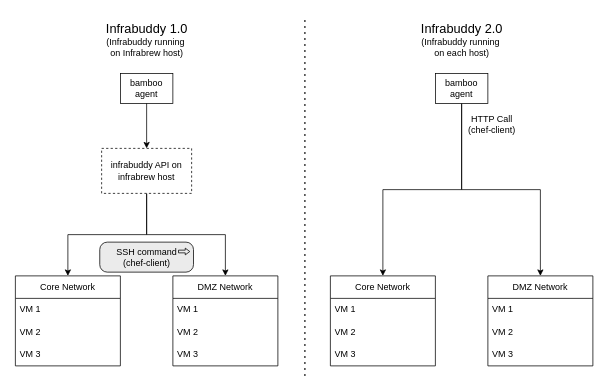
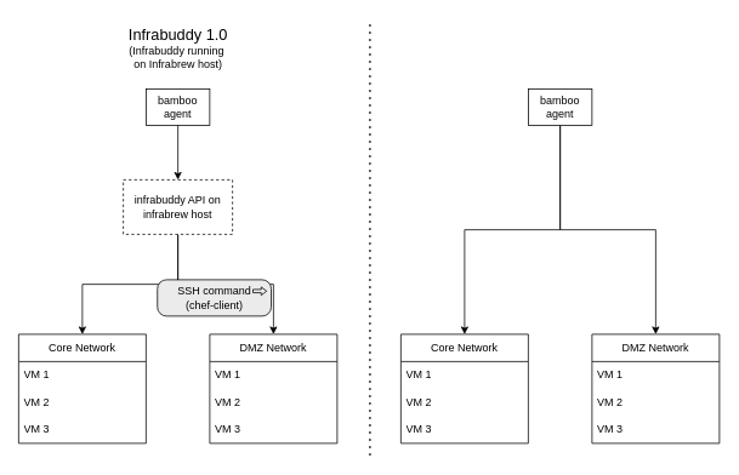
  <mxCell id="0" />
  <mxCell id="1" parent="0" />
  <mxCell id="2" value="" style="endArrow=none;dashed=1;html=1;dashPattern=1 3;strokeWidth=2;rounded=0;" edge="1" parent="1"><mxGeometry width="50" height="50" relative="1" as="geometry"><mxPoint x="406" y="500" as="sourcePoint" /><mxPoint x="406" y="20" as="targetPoint" /></mxGeometry></mxCell>
  <mxCell id="3" value="&lt;font style=&quot;font-size: 17px;&quot;&gt;Infrabuddy 1.0&lt;/font&gt;&lt;div&gt;(Infrabuddy running&amp;nbsp;&lt;/div&gt;&lt;div&gt;on Infrabrew host)&lt;/div&gt;" style="text;html=1;align=center;verticalAlign=middle;resizable=0;points=[];autosize=1;strokeColor=none;fillColor=none;" vertex="1" parent="1"><mxGeometry x="130" y="22" width="130" height="60" as="geometry" /></mxCell>
- <mxCell id="4" value="&lt;div style=&quot;font-size: 17px;&quot;&gt;&lt;font style=&quot;font-size: 17px;&quot;&gt;Infrabuddy 2.0&lt;br&gt;&lt;/font&gt;&lt;/div&gt;&lt;div&gt;&lt;font style=&quot;font-size: 12px;&quot;&gt;(Infrabuddy running&amp;nbsp;&lt;/font&gt;&lt;/div&gt;&lt;div style=&quot;&quot;&gt;on each host)&lt;/div&gt;" style="text;html=1;align=center;verticalAlign=middle;resizable=0;points=[];autosize=1;strokeColor=none;fillColor=none;" vertex="1" parent="1"><mxGeometry x="550" y="22" width="130" height="60" as="geometry" /></mxCell>
  <mxCell id="5" value="bamboo agent" style="rounded=0;whiteSpace=wrap;html=1;" vertex="1" parent="1"><mxGeometry x="160" y="97" width="70" height="40" as="geometry" /></mxCell>
  <mxCell id="6" style="edgeStyle=orthogonalEdgeStyle;rounded=0;orthogonalLoop=1;jettySize=auto;html=1;entryX=0.5;entryY=0;entryDx=0;entryDy=0;" edge="1" parent="1" source="8" target="14"><mxGeometry relative="1" as="geometry"><mxPoint x="90" y="357" as="targetPoint" /></mxGeometry></mxCell>
  <mxCell id="7" style="edgeStyle=orthogonalEdgeStyle;rounded=0;orthogonalLoop=1;jettySize=auto;html=1;entryX=0.5;entryY=0;entryDx=0;entryDy=0;" edge="1" parent="1" source="8" target="10"><mxGeometry relative="1" as="geometry" /></mxCell>
  <mxCell id="8" value="infrabuddy API on infrabrew host" style="whiteSpace=wrap;html=1;dashed=1;" vertex="1" parent="1"><mxGeometry x="135" y="197" width="120" height="60" as="geometry" /></mxCell>
  <mxCell id="9" value="" style="endArrow=classic;html=1;rounded=0;exitX=0.5;exitY=1;exitDx=0;exitDy=0;" edge="1" parent="1" source="5" target="8"><mxGeometry width="50" height="50" relative="1" as="geometry"><mxPoint x="390" y="417" as="sourcePoint" /><mxPoint x="440" y="367" as="targetPoint" /></mxGeometry></mxCell>
  <mxCell id="10" value="DMZ Network" style="swimlane;fontStyle=0;childLayout=stackLayout;horizontal=1;startSize=30;horizontalStack=0;resizeParent=1;resizeParentMax=0;resizeLast=0;collapsible=1;marginBottom=0;whiteSpace=wrap;html=1;" vertex="1" parent="1"><mxGeometry x="230" y="367" width="140" height="120" as="geometry" /></mxCell>
  <mxCell id="11" value="VM 1" style="text;strokeColor=none;fillColor=none;align=left;verticalAlign=middle;spacingLeft=4;spacingRight=4;overflow=hidden;points=[[0,0.5],[1,0.5]];portConstraint=eastwest;rotatable=0;whiteSpace=wrap;html=1;" vertex="1" parent="10"><mxGeometry y="30" width="140" height="30" as="geometry" /></mxCell>
  <mxCell id="12" value="VM 2" style="text;strokeColor=none;fillColor=none;align=left;verticalAlign=middle;spacingLeft=4;spacingRight=4;overflow=hidden;points=[[0,0.5],[1,0.5]];portConstraint=eastwest;rotatable=0;whiteSpace=wrap;html=1;" vertex="1" parent="10"><mxGeometry y="60" width="140" height="30" as="geometry" /></mxCell>
  <mxCell id="13" value="VM 3" style="text;strokeColor=none;fillColor=none;align=left;verticalAlign=middle;spacingLeft=4;spacingRight=4;overflow=hidden;points=[[0,0.5],[1,0.5]];portConstraint=eastwest;rotatable=0;whiteSpace=wrap;html=1;" vertex="1" parent="10"><mxGeometry y="90" width="140" height="30" as="geometry" /></mxCell>
  <mxCell id="14" value="Core Network" style="swimlane;fontStyle=0;childLayout=stackLayout;horizontal=1;startSize=30;horizontalStack=0;resizeParent=1;resizeParentMax=0;resizeLast=0;collapsible=1;marginBottom=0;whiteSpace=wrap;html=1;" vertex="1" parent="1"><mxGeometry x="20" y="367" width="140" height="120" as="geometry" /></mxCell>
  <mxCell id="15" value="VM 1" style="text;strokeColor=none;fillColor=none;align=left;verticalAlign=middle;spacingLeft=4;spacingRight=4;overflow=hidden;points=[[0,0.5],[1,0.5]];portConstraint=eastwest;rotatable=0;whiteSpace=wrap;html=1;" vertex="1" parent="14"><mxGeometry y="30" width="140" height="30" as="geometry" /></mxCell>
  <mxCell id="16" value="VM 2" style="text;strokeColor=none;fillColor=none;align=left;verticalAlign=middle;spacingLeft=4;spacingRight=4;overflow=hidden;points=[[0,0.5],[1,0.5]];portConstraint=eastwest;rotatable=0;whiteSpace=wrap;html=1;" vertex="1" parent="14"><mxGeometry y="60" width="140" height="30" as="geometry" /></mxCell>
  <mxCell id="17" value="VM 3" style="text;strokeColor=none;fillColor=none;align=left;verticalAlign=middle;spacingLeft=4;spacingRight=4;overflow=hidden;points=[[0,0.5],[1,0.5]];portConstraint=eastwest;rotatable=0;whiteSpace=wrap;html=1;" vertex="1" parent="14"><mxGeometry y="90" width="140" height="30" as="geometry" /></mxCell>
  <mxCell id="18" style="edgeStyle=orthogonalEdgeStyle;rounded=0;orthogonalLoop=1;jettySize=auto;html=1;entryX=0.5;entryY=0;entryDx=0;entryDy=0;" edge="1" parent="1" source="20" target="26"><mxGeometry relative="1" as="geometry" /></mxCell>
  <mxCell id="19" style="edgeStyle=orthogonalEdgeStyle;rounded=0;orthogonalLoop=1;jettySize=auto;html=1;entryX=0.5;entryY=0;entryDx=0;entryDy=0;" edge="1" parent="1" source="20" target="22"><mxGeometry relative="1" as="geometry" /></mxCell>
  <mxCell id="20" value="bamboo agent" style="rounded=0;whiteSpace=wrap;html=1;" vertex="1" parent="1"><mxGeometry x="580" y="97" width="70" height="40" as="geometry" /></mxCell>
- <mxCell id="21" value="HTTP Call&lt;div&gt;(chef-client)&lt;/div&gt;" style="text;html=1;align=center;verticalAlign=middle;resizable=0;points=[];autosize=1;strokeColor=none;fillColor=none;" vertex="1" parent="1"><mxGeometry x="610" y="145" width="90" height="40" as="geometry" /></mxCell>
  <mxCell id="22" value="DMZ Network" style="swimlane;fontStyle=0;childLayout=stackLayout;horizontal=1;startSize=30;horizontalStack=0;resizeParent=1;resizeParentMax=0;resizeLast=0;collapsible=1;marginBottom=0;whiteSpace=wrap;html=1;" vertex="1" parent="1"><mxGeometry x="650" y="367" width="140" height="120" as="geometry" /></mxCell>
  <mxCell id="23" value="VM 1" style="text;strokeColor=none;fillColor=none;align=left;verticalAlign=middle;spacingLeft=4;spacingRight=4;overflow=hidden;points=[[0,0.5],[1,0.5]];portConstraint=eastwest;rotatable=0;whiteSpace=wrap;html=1;" vertex="1" parent="22"><mxGeometry y="30" width="140" height="30" as="geometry" /></mxCell>
  <mxCell id="24" value="VM 2" style="text;strokeColor=none;fillColor=none;align=left;verticalAlign=middle;spacingLeft=4;spacingRight=4;overflow=hidden;points=[[0,0.5],[1,0.5]];portConstraint=eastwest;rotatable=0;whiteSpace=wrap;html=1;" vertex="1" parent="22"><mxGeometry y="60" width="140" height="30" as="geometry" /></mxCell>
  <mxCell id="25" value="VM 3" style="text;strokeColor=none;fillColor=none;align=left;verticalAlign=middle;spacingLeft=4;spacingRight=4;overflow=hidden;points=[[0,0.5],[1,0.5]];portConstraint=eastwest;rotatable=0;whiteSpace=wrap;html=1;" vertex="1" parent="22"><mxGeometry y="90" width="140" height="30" as="geometry" /></mxCell>
  <mxCell id="26" value="Core Network" style="swimlane;fontStyle=0;childLayout=stackLayout;horizontal=1;startSize=30;horizontalStack=0;resizeParent=1;resizeParentMax=0;resizeLast=0;collapsible=1;marginBottom=0;whiteSpace=wrap;html=1;" vertex="1" parent="1"><mxGeometry x="440" y="367" width="140" height="120" as="geometry" /></mxCell>
  <mxCell id="27" value="VM 1" style="text;strokeColor=none;fillColor=none;align=left;verticalAlign=middle;spacingLeft=4;spacingRight=4;overflow=hidden;points=[[0,0.5],[1,0.5]];portConstraint=eastwest;rotatable=0;whiteSpace=wrap;html=1;" vertex="1" parent="26"><mxGeometry y="30" width="140" height="30" as="geometry" /></mxCell>
  <mxCell id="28" value="VM 2" style="text;strokeColor=none;fillColor=none;align=left;verticalAlign=middle;spacingLeft=4;spacingRight=4;overflow=hidden;points=[[0,0.5],[1,0.5]];portConstraint=eastwest;rotatable=0;whiteSpace=wrap;html=1;" vertex="1" parent="26"><mxGeometry y="60" width="140" height="30" as="geometry" /></mxCell>
  <mxCell id="29" value="VM 3" style="text;strokeColor=none;fillColor=none;align=left;verticalAlign=middle;spacingLeft=4;spacingRight=4;overflow=hidden;points=[[0,0.5],[1,0.5]];portConstraint=eastwest;rotatable=0;whiteSpace=wrap;html=1;" vertex="1" parent="26"><mxGeometry y="90" width="140" height="30" as="geometry" /></mxCell>
- <mxCell id="30" value="&lt;span style=&quot;white-space: nowrap;&quot;&gt;SSH command&lt;/span&gt;&lt;div style=&quot;white-space: nowrap;&quot;&gt;(chef-client)&lt;/div&gt;" style="html=1;outlineConnect=0;whiteSpace=wrap;fillColor=#EBEBEB;shape=mxgraph.archimate3.application;appType=proc;archiType=rounded;" vertex="1" parent="1"><mxGeometry x="132.5" y="322" width="125" height="40" as="geometry" /></mxCell>
+ <mxCell id="30" value="&lt;span style=&quot;white-space: nowrap;&quot;&gt;SSH command&lt;/span&gt;&lt;div style=&quot;white-space: nowrap;&quot;&gt;(chef-client)&lt;/div&gt;" style="html=1;outlineConnect=0;whiteSpace=wrap;fillColor=#EBEBEB;shape=mxgraph.archimate3.application;appType=proc;archiType=rounded;" vertex="1" parent="1"><mxGeometry x="172.5" y="307" width="125" height="40" as="geometry" /></mxCell>
